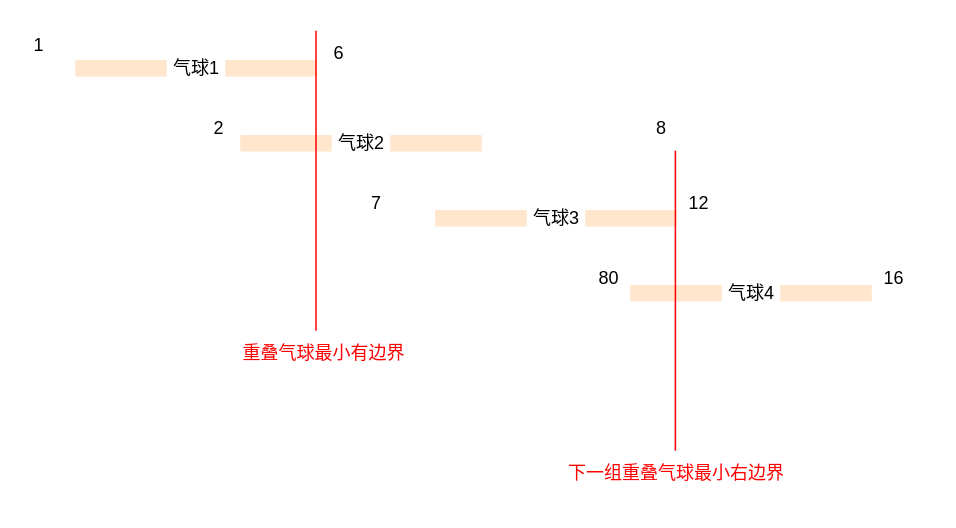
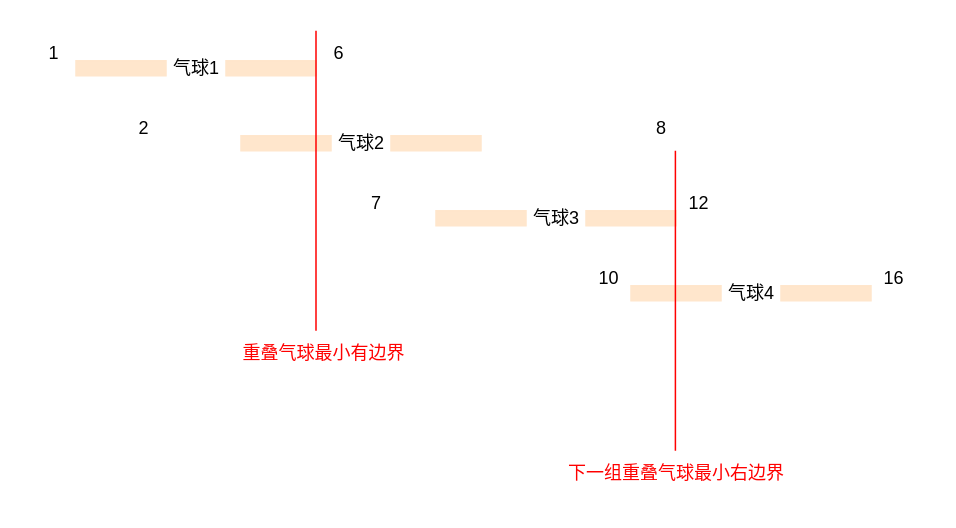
  <mxCell id="0" />
  <mxCell id="1" parent="0" />
  <mxCell id="2" value="" style="rounded=0;whiteSpace=wrap;html=1;fillColor=#FFE6CC;strokeColor=#FFE6CC;" vertex="1" parent="1"><mxGeometry x="50" y="40" width="60" height="10" as="geometry" /></mxCell>
  <mxCell id="3" value="气球1" style="text;html=1;align=center;verticalAlign=middle;resizable=0;points=[];autosize=1;strokeColor=none;fillColor=none;" vertex="1" parent="1"><mxGeometry x="105" y="30" width="50" height="30" as="geometry" /></mxCell>
  <mxCell id="4" value="" style="rounded=0;whiteSpace=wrap;html=1;fillColor=#FFE6CC;strokeColor=#FFE6CC;" vertex="1" parent="1"><mxGeometry x="150" y="40" width="60" height="10" as="geometry" /></mxCell>
- <mxCell id="5" value="1" style="text;html=1;align=center;verticalAlign=middle;resizable=0;points=[];autosize=1;strokeColor=none;fillColor=none;" vertex="1" parent="1"><mxGeometry x="10" y="15" width="30" height="30" as="geometry" /></mxCell>
+ <mxCell id="5" value="1" style="text;html=1;align=center;verticalAlign=middle;resizable=0;points=[];autosize=1;strokeColor=none;fillColor=none;" vertex="1" parent="1"><mxGeometry x="20" y="20" width="30" height="30" as="geometry" /></mxCell>
  <mxCell id="6" value="6" style="text;html=1;align=center;verticalAlign=middle;resizable=0;points=[];autosize=1;strokeColor=none;fillColor=none;" vertex="1" parent="1"><mxGeometry x="210" y="20" width="30" height="30" as="geometry" /></mxCell>
  <mxCell id="7" value="" style="rounded=0;whiteSpace=wrap;html=1;fillColor=#FFE6CC;strokeColor=#FFE6CC;" vertex="1" parent="1"><mxGeometry x="160" y="90" width="60" height="10" as="geometry" /></mxCell>
  <mxCell id="8" value="气球2" style="text;html=1;align=center;verticalAlign=middle;resizable=0;points=[];autosize=1;strokeColor=none;fillColor=none;" vertex="1" parent="1"><mxGeometry x="215" y="80" width="50" height="30" as="geometry" /></mxCell>
  <mxCell id="9" value="" style="rounded=0;whiteSpace=wrap;html=1;fillColor=#FFE6CC;strokeColor=#FFE6CC;" vertex="1" parent="1"><mxGeometry x="260" y="90" width="60" height="10" as="geometry" /></mxCell>
- <mxCell id="10" value="2" style="text;html=1;align=center;verticalAlign=middle;resizable=0;points=[];autosize=1;strokeColor=none;fillColor=none;" vertex="1" parent="1"><mxGeometry x="130" y="70" width="30" height="30" as="geometry" /></mxCell>
+ <mxCell id="10" value="2" style="text;html=1;align=center;verticalAlign=middle;resizable=0;points=[];autosize=1;strokeColor=none;fillColor=none;" vertex="1" parent="1"><mxGeometry x="80" y="70" width="30" height="30" as="geometry" /></mxCell>
  <mxCell id="11" value="8" style="text;html=1;align=center;verticalAlign=middle;resizable=0;points=[];autosize=1;strokeColor=none;fillColor=none;" vertex="1" parent="1"><mxGeometry x="425" y="70" width="30" height="30" as="geometry" /></mxCell>
  <mxCell id="12" value="" style="rounded=0;whiteSpace=wrap;html=1;fillColor=#FFE6CC;strokeColor=#FFE6CC;" vertex="1" parent="1"><mxGeometry x="290" y="140" width="60" height="10" as="geometry" /></mxCell>
  <mxCell id="13" value="气球3" style="text;html=1;align=center;verticalAlign=middle;resizable=0;points=[];autosize=1;strokeColor=none;fillColor=none;" vertex="1" parent="1"><mxGeometry x="345" y="130" width="50" height="30" as="geometry" /></mxCell>
  <mxCell id="14" value="" style="rounded=0;whiteSpace=wrap;html=1;fillColor=#FFE6CC;strokeColor=#FFE6CC;" vertex="1" parent="1"><mxGeometry x="390" y="140" width="60" height="10" as="geometry" /></mxCell>
  <mxCell id="15" value="7" style="text;html=1;align=center;verticalAlign=middle;resizable=0;points=[];autosize=1;strokeColor=none;fillColor=none;" vertex="1" parent="1"><mxGeometry x="235" y="120" width="30" height="30" as="geometry" /></mxCell>
  <mxCell id="16" value="12" style="text;html=1;align=center;verticalAlign=middle;resizable=0;points=[];autosize=1;strokeColor=none;fillColor=none;" vertex="1" parent="1"><mxGeometry x="445" y="120" width="40" height="30" as="geometry" /></mxCell>
  <mxCell id="17" value="" style="rounded=0;whiteSpace=wrap;html=1;fillColor=#FFE6CC;strokeColor=#FFE6CC;" vertex="1" parent="1"><mxGeometry x="420" y="190" width="60" height="10" as="geometry" /></mxCell>
  <mxCell id="18" value="气球4" style="text;html=1;align=center;verticalAlign=middle;resizable=0;points=[];autosize=1;strokeColor=none;fillColor=none;" vertex="1" parent="1"><mxGeometry x="475" y="180" width="50" height="30" as="geometry" /></mxCell>
  <mxCell id="19" value="" style="rounded=0;whiteSpace=wrap;html=1;fillColor=#FFE6CC;strokeColor=#FFE6CC;" vertex="1" parent="1"><mxGeometry x="520" y="190" width="60" height="10" as="geometry" /></mxCell>
- <mxCell id="20" value="80" style="text;html=1;align=center;verticalAlign=middle;resizable=0;points=[];autosize=1;strokeColor=none;fillColor=none;" vertex="1" parent="1"><mxGeometry x="385" y="170" width="40" height="30" as="geometry" /></mxCell>
+ <mxCell id="20" value="10" style="text;html=1;align=center;verticalAlign=middle;resizable=0;points=[];autosize=1;strokeColor=none;fillColor=none;" vertex="1" parent="1"><mxGeometry x="385" y="170" width="40" height="30" as="geometry" /></mxCell>
  <mxCell id="21" value="16" style="text;html=1;align=center;verticalAlign=middle;resizable=0;points=[];autosize=1;strokeColor=none;fillColor=none;" vertex="1" parent="1"><mxGeometry x="575" y="170" width="40" height="30" as="geometry" /></mxCell>
  <mxCell id="22" value="" style="endArrow=none;html=1;rounded=0;strokeColor=#FF0000;" edge="1" parent="1"><mxGeometry width="50" height="50" relative="1" as="geometry"><mxPoint x="210" y="220" as="sourcePoint" /><mxPoint x="210" y="20" as="targetPoint" /></mxGeometry></mxCell>
  <mxCell id="23" value="" style="endArrow=none;html=1;rounded=0;strokeColor=#FF0000;" edge="1" parent="1"><mxGeometry width="50" height="50" relative="1" as="geometry"><mxPoint x="449.6" y="300" as="sourcePoint" /><mxPoint x="449.6" y="100" as="targetPoint" /></mxGeometry></mxCell>
  <mxCell id="24" value="重叠气球最小有边界" style="text;html=1;align=center;verticalAlign=middle;resizable=0;points=[];autosize=1;strokeColor=none;fillColor=none;fontColor=#FF0000;" vertex="1" parent="1"><mxGeometry x="150" y="220" width="130" height="30" as="geometry" /></mxCell>
  <mxCell id="25" value="下一组重叠气球最小右边界" style="text;html=1;align=center;verticalAlign=middle;resizable=0;points=[];autosize=1;strokeColor=none;fillColor=none;fontColor=#FF0000;" vertex="1" parent="1"><mxGeometry x="365" y="300" width="170" height="30" as="geometry" /></mxCell>
